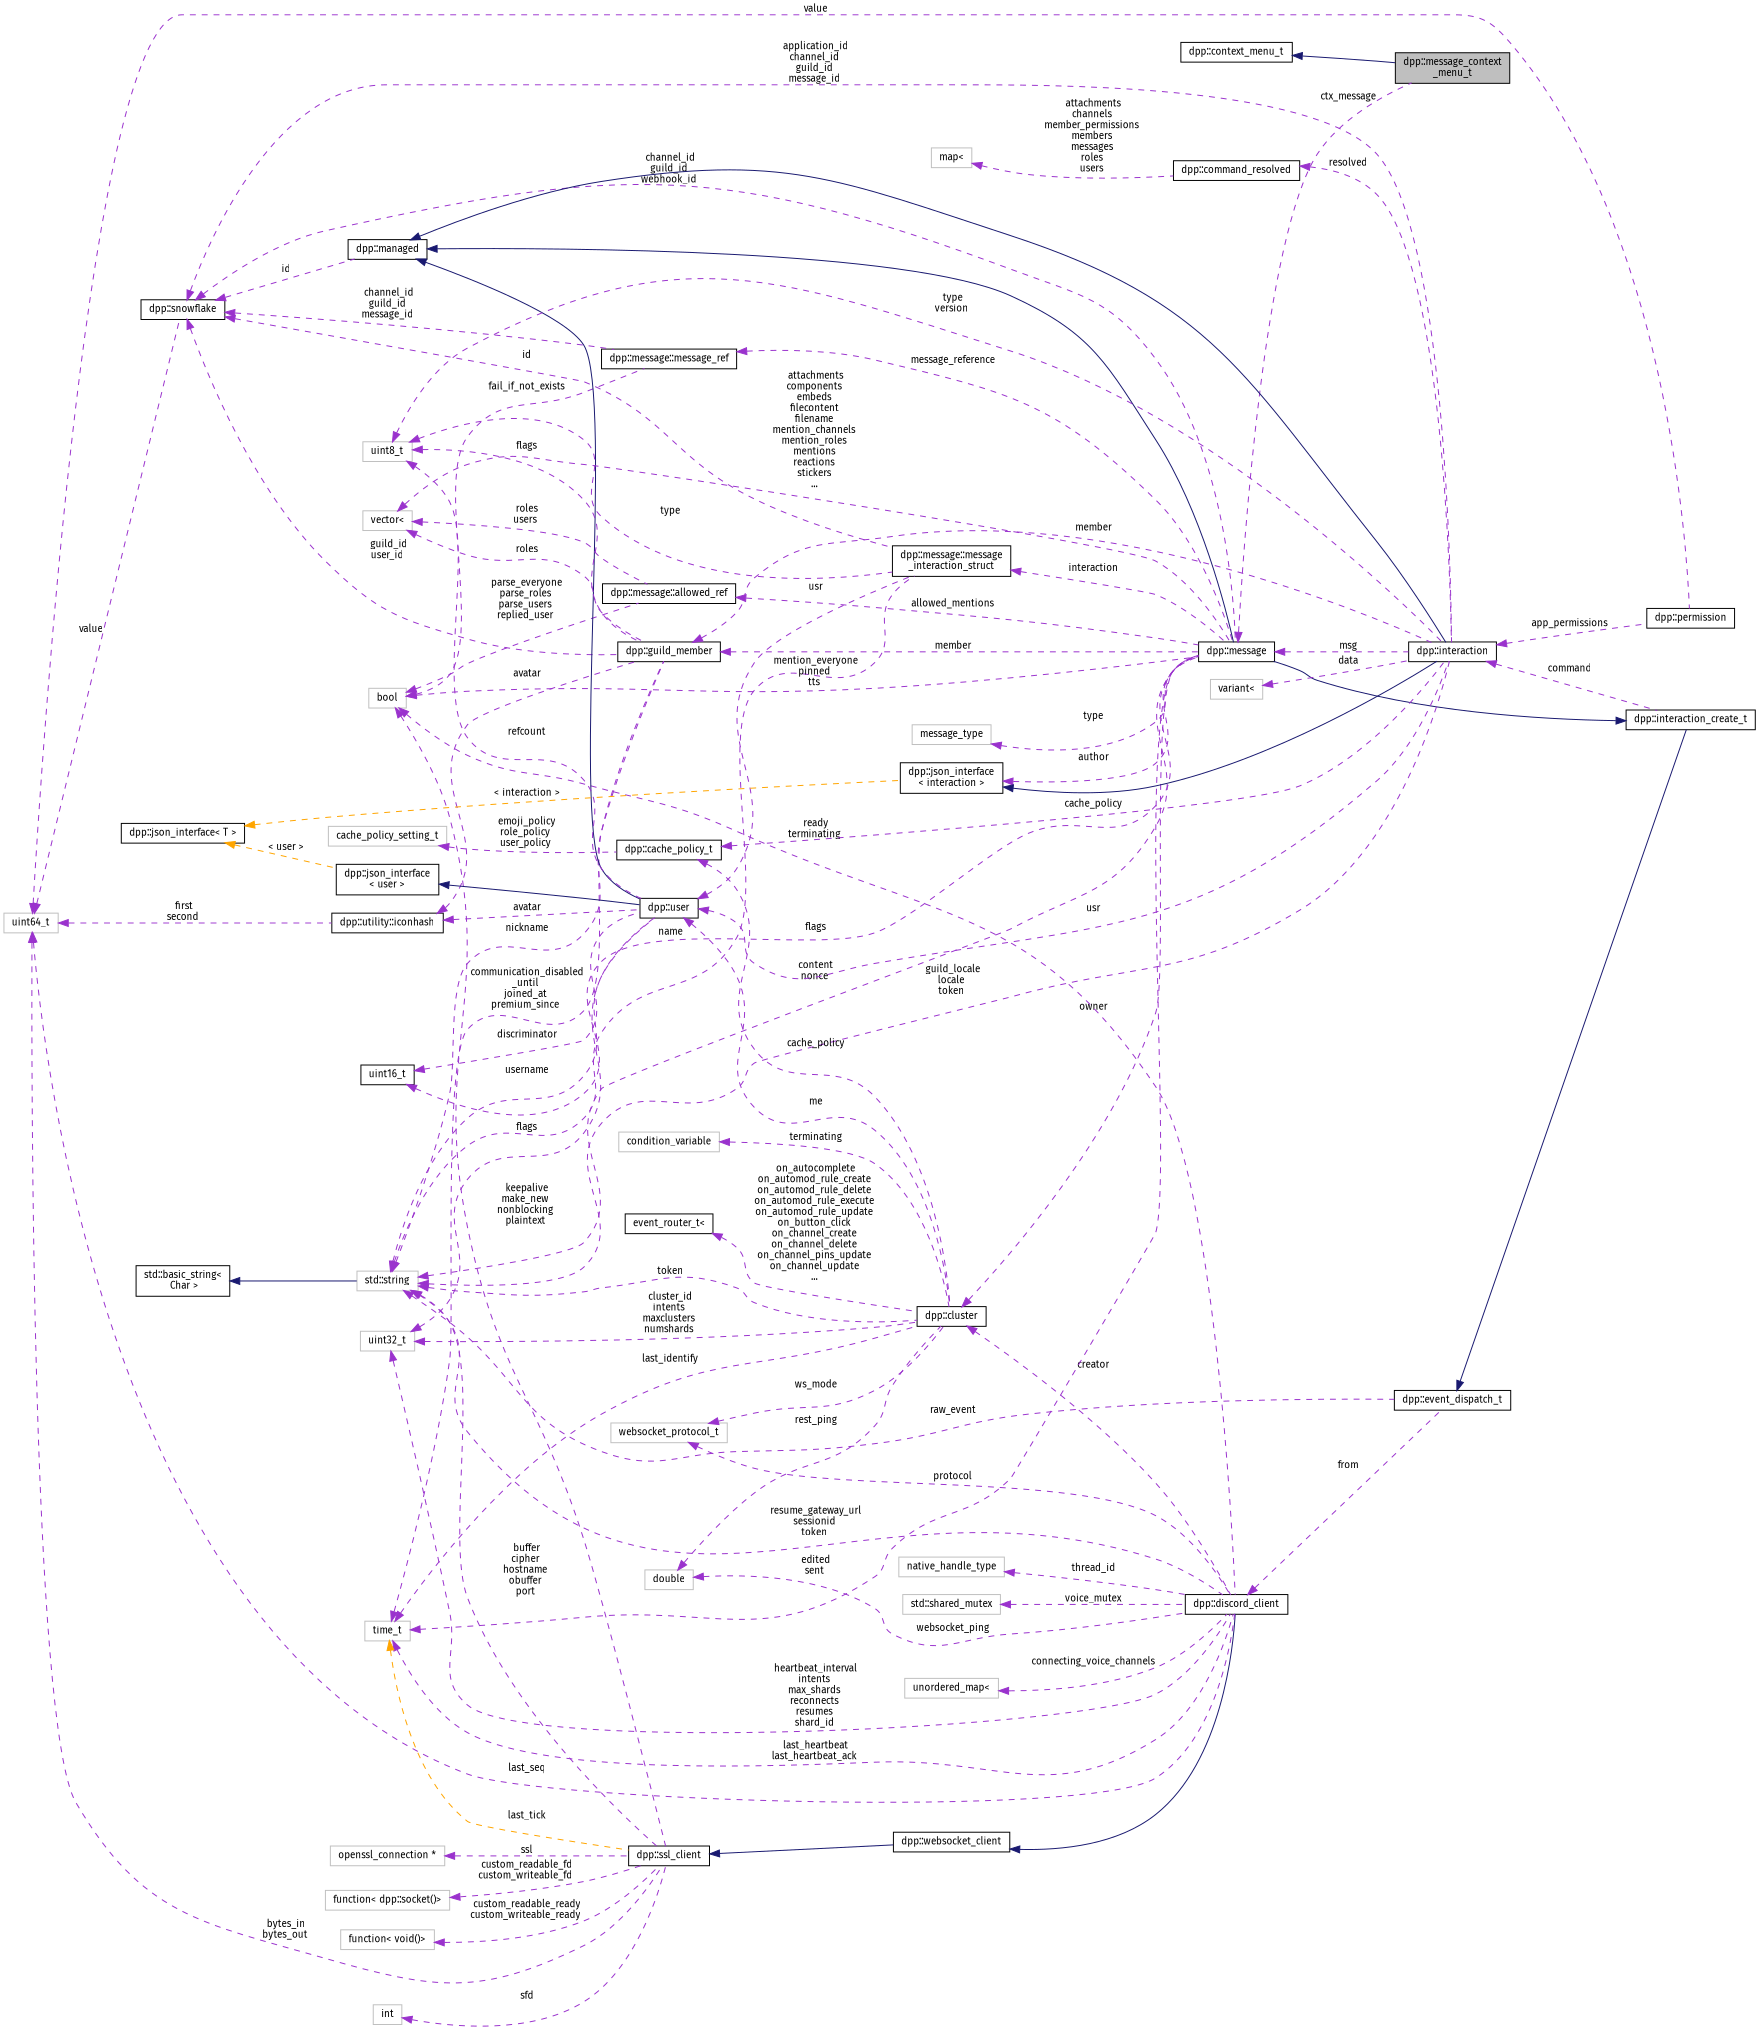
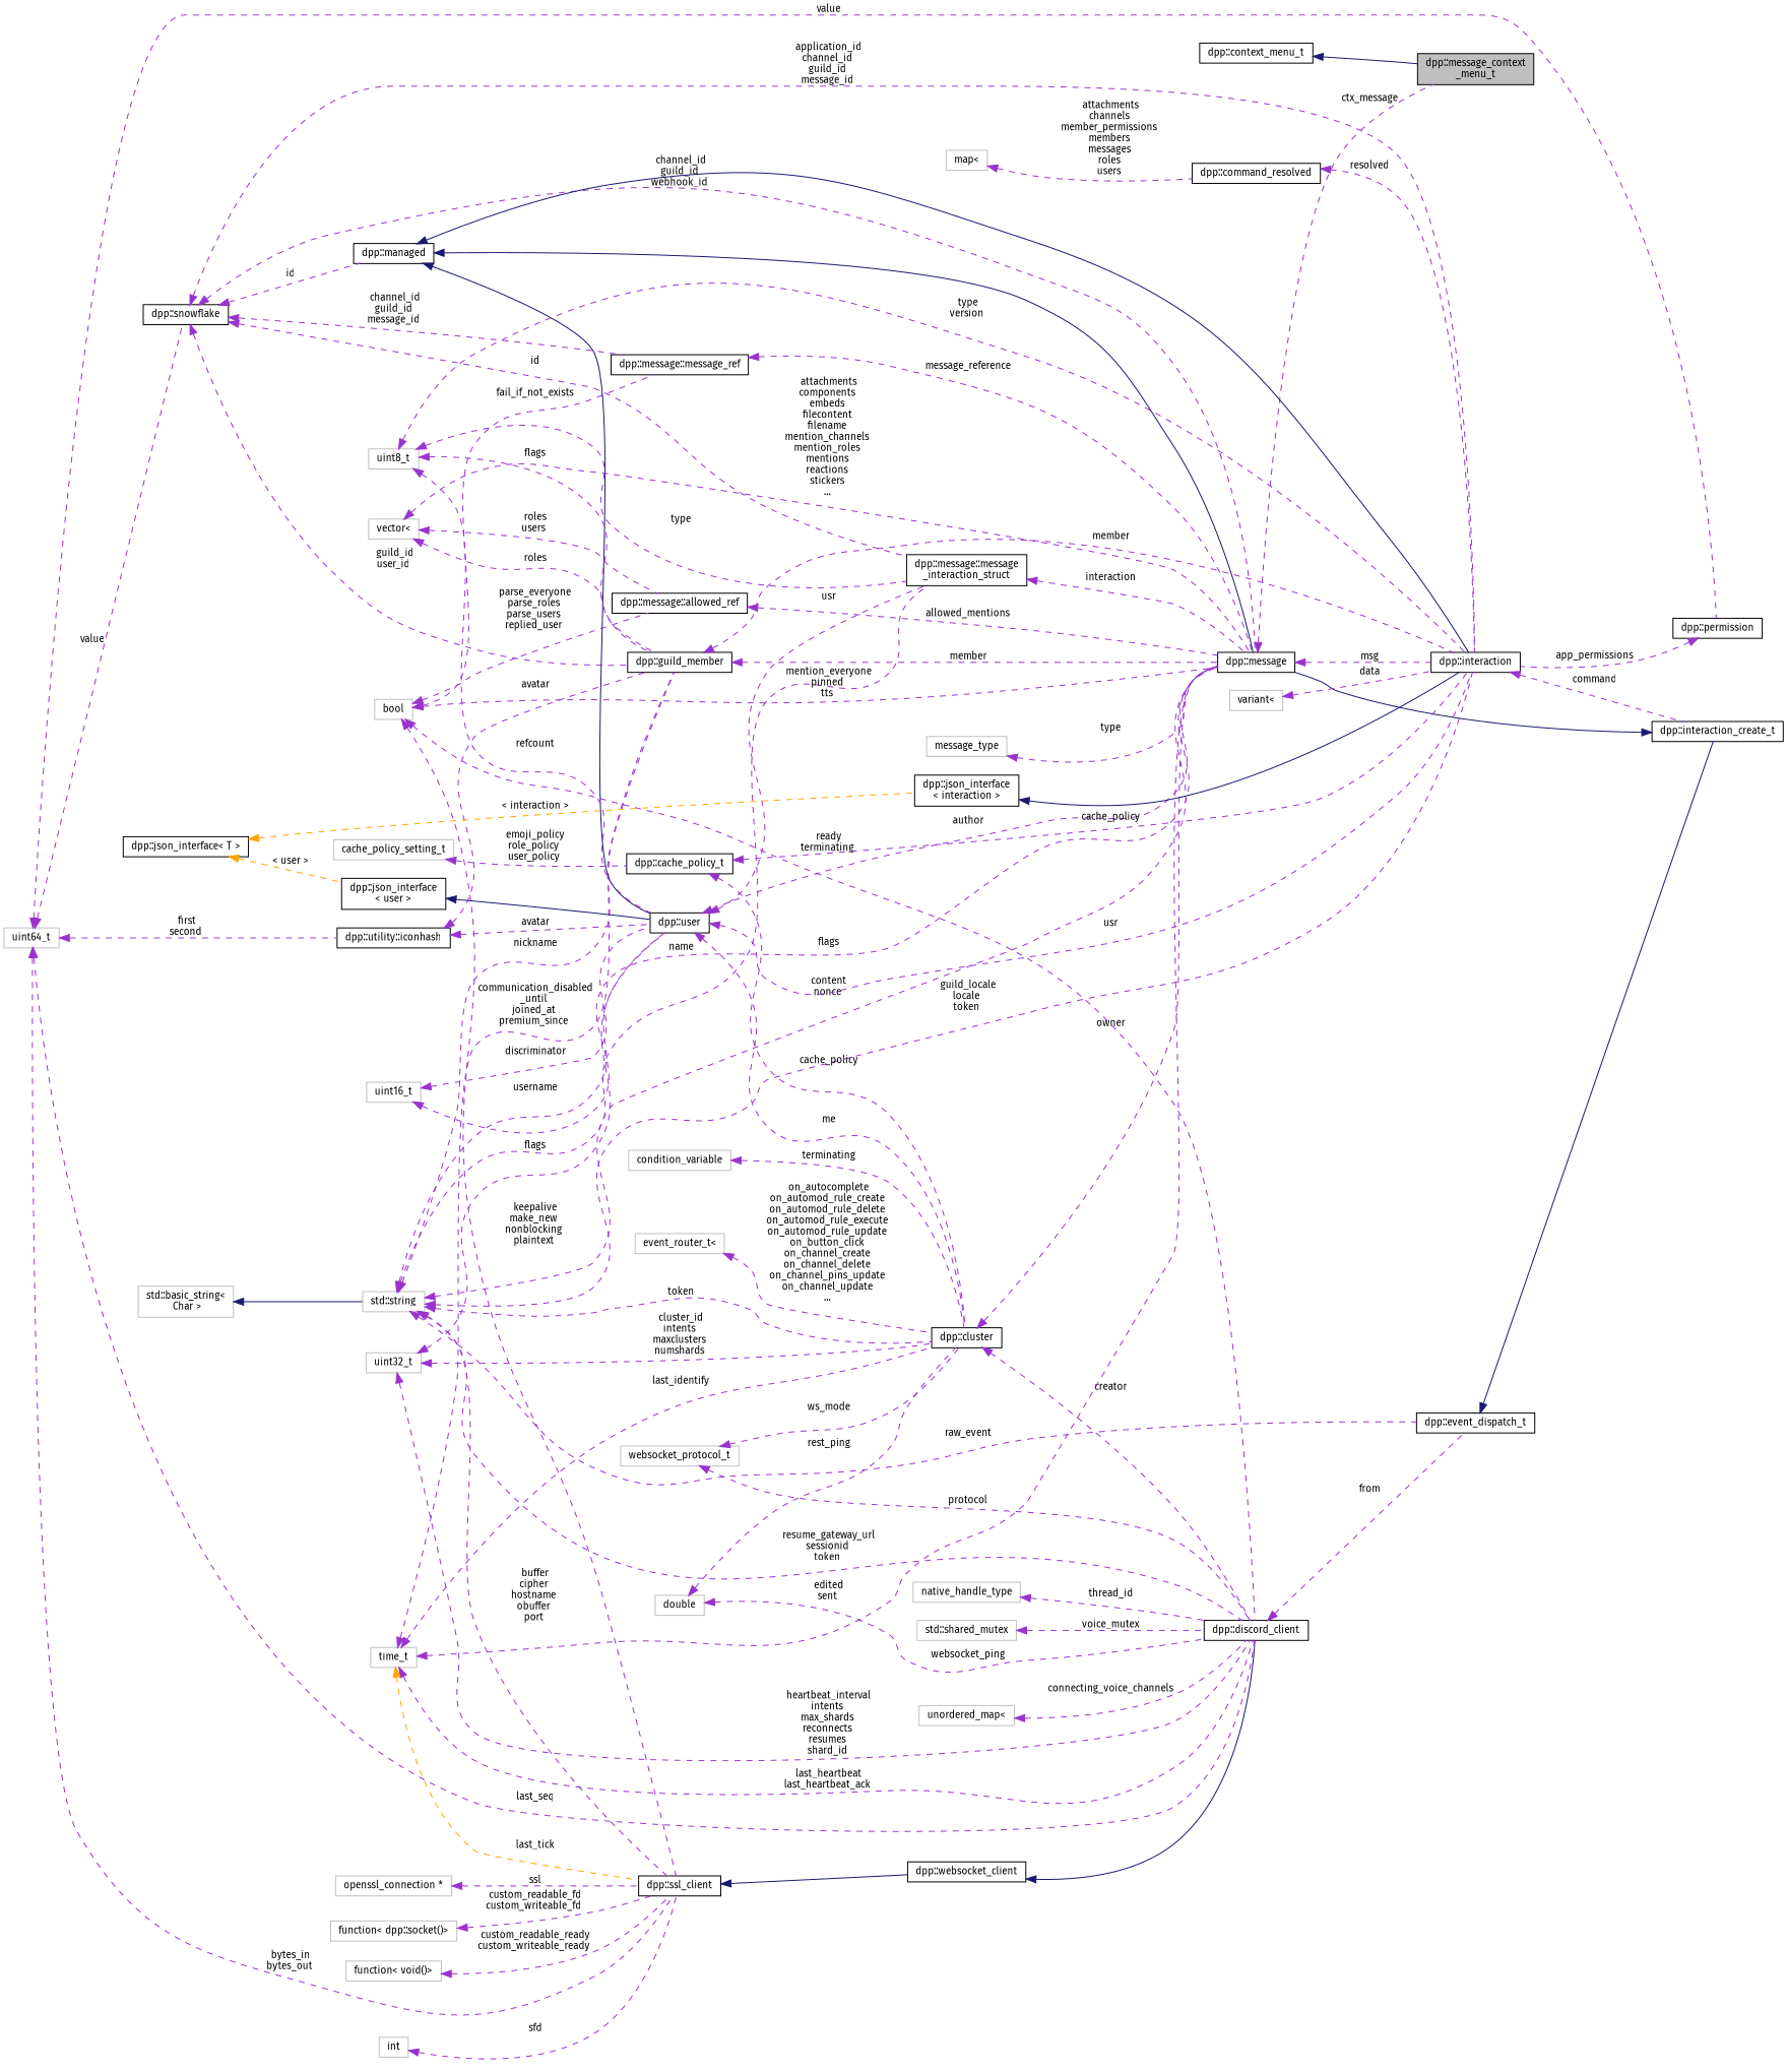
  digraph {
    fontname="Fira Sans"
    rankdir=LR
    node [color=black fontname="Fira Sans" fontsize=10 shape=record]
    edge [color=darkorchid3 dir=back fontname="Fira Sans" fontsize=10 labelfontname=Helvetica labelfontsize=10 style=dashed]
    n1 [fillcolor=grey75 fontcolor=black height=0.2 label="dpp::message_context\l_menu_t" style=filled width=0.4]
    n2 [height=0.2 label="dpp::context_menu_t" width=0.4]
    n3 [height=0.2 label="dpp::interaction_create_t" width=0.4]
    n4 [height=0.2 label="dpp::message" width=0.4]
    n5 [height=0.2 label="dpp::event_dispatch_t" width=0.4]
    n6 [color=grey75 height=0.2 label="std::string" width=0.4]
    n7 [height=0.2 label="dpp::discord_client" width=0.4]
    n8 [height=0.2 label="dpp::ssl_client" width=0.4]
    n9 [height=0.2 label="dpp::cluster" width=0.4]
    n10 [height=0.2 label="dpp::user" width=0.4]
    n11 [height=0.2 label="dpp::interaction" width=0.4]
    n12 [height=0.2 label="dpp::guild_member" width=0.4]
    n13 [height=0.2 label="dpp::message::message\l_interaction_struct" width=0.4]
    n14 [height=0.2 label="dpp::websocket_client" width=0.4]
-   n15 [height=0.2 label="std::basic_string\<\l Char \>" width=0.4]
+   n15 [color=grey75 height=0.2 label="std::basic_string\<\l Char \>" width=0.4]
    n16 [color=grey75 height=0.2 label=bool width=0.4]
    n17 [height=0.2 label="dpp::message::message_ref" width=0.4]
    n18 [height=0.2 label="dpp::message::allowed_ref" width=0.4]
    n19 [color=grey75 height=0.2 label=int width=0.4]
    n20 [color=grey75 height=0.2 label="openssl_connection *" width=0.4]
    n21 [color=grey75 height=0.2 label=time_t width=0.4]
    n22 [color=grey75 height=0.2 label=uint64_t width=0.4]
    n23 [height=0.2 label="dpp::snowflake" width=0.4]
    n24 [height=0.2 label="dpp::utility::iconhash" width=0.4]
    n25 [height=0.2 label="dpp::permission" width=0.4]
    n26 [height=0.2 label="dpp::managed" width=0.4]
    n27 [color=grey75 height=0.2 label="function\< dpp::socket()\>" width=0.4]
    n28 [color=grey75 height=0.2 label="function\< void()\>" width=0.4]
    n29 [color=grey75 height=0.2 label=uint32_t width=0.4]
    n30 [color=grey75 height=0.2 label=double width=0.4]
    n31 [height=0.2 label="dpp::json_interface\l\< user \>" width=0.4]
    n32 [height=0.2 label="dpp::json_interface\< T \>" width=0.4]
    n33 [height=0.2 label="dpp::json_interface\l\< interaction \>" width=0.4]
-   n34 [height=0.2 label=uint16_t width=0.4]
+   n34 [color=grey75 height=0.2 label=uint16_t width=0.4]
    n35 [color=grey75 height=0.2 label=uint8_t width=0.4]
    n36 [height=0.2 label="dpp::cache_policy_t" width=0.4]
    n37 [color=grey75 height=0.2 label=cache_policy_setting_t width=0.4]
    n38 [color=grey75 height=0.2 label=websocket_protocol_t width=0.4]
    n39 [color=grey75 height=0.2 label=condition_variable width=0.4]
-   n40 [height=0.2 label="event_router_t\<" width=0.4]
+   n40 [color=grey75 height=0.2 label="event_router_t\<" width=0.4]
    n41 [color=grey75 height=0.2 label=native_handle_type width=0.4]
    n42 [color=grey75 height=0.2 label="std::shared_mutex" width=0.4]
    n43 [color=grey75 height=0.2 label="unordered_map\<" width=0.4]
    n44 [color=grey75 height=0.2 label="variant\<" width=0.4]
    n45 [color=grey75 height=0.2 label="vector\<" width=0.4]
    n46 [color=grey75 height=0.2 label=message_type width=0.4]
    n47 [height=0.2 label="dpp::command_resolved" width=0.4]
    n48 [color=grey75 height=0.2 label="map\<" width=0.4]
    n2 -> n1 [color=midnightblue style=solid]
    n3 -> n4 [color=midnightblue style=solid]
    n4 -> n1 [label=" ctx_message"]
    n4 -> n11 [label=" msg"]
    n5 -> n3 [color=midnightblue style=solid]
    n6 -> n4 [label=" content\nnonce"]
    n6 -> n5 [label=" raw_event"]
    n6 -> n7 [label=" resume_gateway_url\nsessionid\ntoken"]
    n6 -> n8 [label=" buffer\ncipher\nhostname\nobuffer\nport"]
    n6 -> n9 [label=" token"]
    n6 -> n10 [label=" username"]
    n6 -> n11 [label=" guild_locale\nlocale\ntoken"]
    n6 -> n12 [label=" nickname"]
    n6 -> n13 [label=" name"]
    n7 -> n5 [label=" from"]
    n8 -> n14 [color=midnightblue style=solid]
    n9 -> n4 [label=" owner"]
    n9 -> n7 [label=" creator"]
-   n33 -> n4 [label=" author"]
+   n10 -> n4 [label=" author"]
    n10 -> n9 [label=" me"]
    n10 -> n11 [label=" usr"]
    n10 -> n13 [label=" usr"]
    n11 -> n3 [label=" command"]
    n12 -> n4 [label=" member"]
    n12 -> n11 [label=" member"]
    n13 -> n4 [label=" interaction"]
    n14 -> n7 [color=midnightblue style=solid]
    n15 -> n6 [color=midnightblue style=solid]
    n16 -> n4 [label=" mention_everyone\npinned\ntts"]
    n16 -> n7 [label=" ready\nterminating"]
    n16 -> n8 [label=" keepalive\nmake_new\nnonblocking\nplaintext"]
    n16 -> n17 [label=" fail_if_not_exists"]
    n16 -> n18 [label=" parse_everyone\nparse_roles\nparse_users\nreplied_user"]
    n17 -> n4 [label=" message_reference"]
    n18 -> n4 [label=" allowed_mentions"]
    n19 -> n8 [label=" sfd"]
    n20 -> n8 [label=" ssl"]
    n21 -> n4 [label=" edited\nsent"]
    n21 -> n7 [label=" last_heartbeat\nlast_heartbeat_ack"]
    n21 -> n8 [color=orange label=" last_tick"]
    n21 -> n9 [label=" last_identify"]
    n21 -> n12 [label=" communication_disabled\l_until\njoined_at\npremium_since"]
    n22 -> n7 [label=" last_seq"]
    n22 -> n8 [label=" bytes_in\nbytes_out"]
    n22 -> n23 [label=" value"]
    n22 -> n24 [label=" first\nsecond"]
    n22 -> n25 [label=" value"]
    n23 -> n4 [label=" channel_id\nguild_id\nwebhook_id"]
    n23 -> n11 [label=" application_id\nchannel_id\nguild_id\nmessage_id"]
    n23 -> n12 [label=" guild_id\nuser_id"]
    n23 -> n13 [label=" id"]
    n23 -> n17 [label=" channel_id\nguild_id\nmessage_id"]
    n23 -> n26 [label=" id"]
    n24 -> n10 [label=" avatar"]
    n24 -> n12 [label=" avatar"]
-   n11 -> n25 [label=" app_permissions"]
+   n25 -> n11 [label=" app_permissions"]
    n26 -> n4 [color=midnightblue style=solid]
    n26 -> n10 [color=midnightblue style=solid]
    n26 -> n11 [color=midnightblue style=solid]
    n27 -> n8 [label=" custom_readable_fd\ncustom_writeable_fd"]
    n28 -> n8 [label=" custom_readable_ready\ncustom_writeable_ready"]
    n29 -> n7 [label=" heartbeat_interval\nintents\nmax_shards\nreconnects\nresumes\nshard_id"]
    n29 -> n9 [label=" cluster_id\nintents\nmaxclusters\nnumshards"]
    n29 -> n10 [label=" flags"]
    n30 -> n7 [label=" websocket_ping"]
    n30 -> n9 [label=" rest_ping"]
    n31 -> n10 [color=midnightblue style=solid]
    n32 -> n31 [color=orange label=" \< user \>"]
    n32 -> n33 [color=orange label=" \< interaction \>"]
    n33 -> n11 [color=midnightblue style=solid]
    n34 -> n4 [label=" flags"]
    n34 -> n10 [label=" discriminator"]
    n35 -> n10 [label=" refcount"]
    n35 -> n11 [label=" type\nversion"]
    n35 -> n12 [label=" flags"]
    n35 -> n13 [label=" type"]
    n36 -> n9 [label=" cache_policy"]
    n36 -> n11 [label=" cache_policy"]
    n37 -> n36 [label=" emoji_policy\nrole_policy\nuser_policy"]
    n38 -> n7 [label=" protocol"]
    n38 -> n9 [label=" ws_mode"]
    n39 -> n9 [label=" terminating"]
    n40 -> n9 [label=" on_autocomplete\non_automod_rule_create\non_automod_rule_delete\non_automod_rule_execute\non_automod_rule_update\non_button_click\non_channel_create\non_channel_delete\non_channel_pins_update\non_channel_update\n..."]
    n41 -> n7 [label=" thread_id"]
    n42 -> n7 [label=" voice_mutex"]
    n43 -> n7 [label=" connecting_voice_channels"]
    n44 -> n11 [label=" data"]
    n45 -> n4 [label=" attachments\ncomponents\nembeds\nfilecontent\nfilename\nmention_channels\nmention_roles\nmentions\nreactions\nstickers\n..."]
    n45 -> n12 [label=" roles"]
    n45 -> n18 [label=" roles\nusers"]
    n46 -> n4 [label=" type"]
    n47 -> n11 [label=" resolved"]
    n48 -> n47 [label=" attachments\nchannels\nmember_permissions\nmembers\nmessages\nroles\nusers"]
  }
